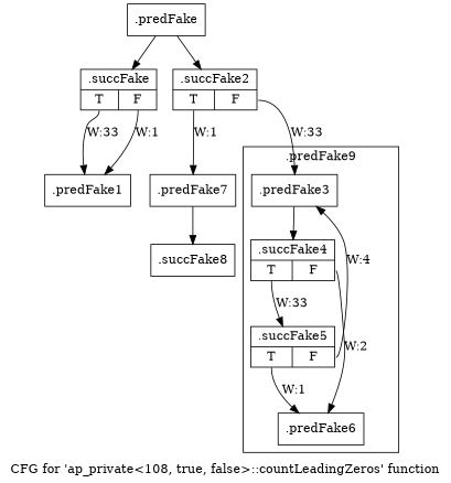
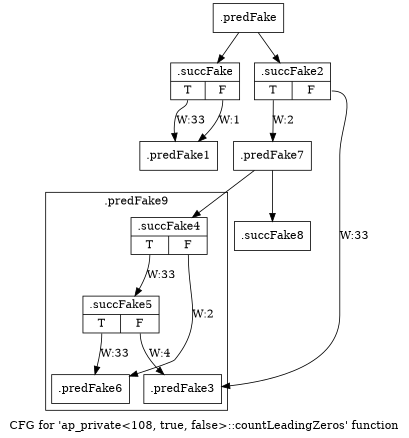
  digraph {
    label="CFG for 'ap_private\<108, true, false\>::countLeadingZeros' function"
    node [filename="/mnt/xilinx/Vitis_HLS/2021.2/include/etc/ap_private.h" linenumber=5610 shape=record]
    edge [execusionnum=32 filename="/mnt/xilinx/Vitis_HLS/2021.2/include/etc/ap_private.h"]
    n1 [label="{.predFake3}"]
    n2 [label="{.succFake4|{<s0>T|<s1>F}}"]
    n3 [label="{.predFake6}" linenumber=5618]
    n4 [label="{.succFake5|{<s0>T|<s1>F}}" linenumber=5611]
    n5 [label="{.predFake}" filename="" linenumber=""]
    n6 [label="{.succFake|{<s0>T|<s1>F}}" linenumber=5608]
    n7 [label="{.succFake2|{<s0>T|<s1>F}}" linenumber=5609]
    n8 [label="{.predFake1}" linenumber=5609]
    n9 [label="{.predFake7}" linenumber=5619]
    n10 [label="{.succFake8}" linenumber=5619]
    subgraph cluster_1 {
      invocationtime=33
      label=".predFake9"
      tripcount=0
      n1
      n2
      n3
      n4
    }
-   n1 -> n2
+   n9 -> n2
    n2 -> n3 [label="W:2" tailport=s1 execusionnum="" filename=""]
    n2 -> n4 [label="W:33" tailport=s0]
    n4 -> n1 [execusionnum=0 label="W:4" tailport=s1]
-   n4 -> n3 [label="W:1" tailport=s0]
+   n4 -> n3 [label="W:33" tailport=s0]
    n5 -> n6
    n5 -> n7
    n6 -> n8 [label="W:33" tailport=s0]
    n6 -> n8 [label="W:1" tailport=s1 execusionnum="" filename=""]
    n7 -> n1 [label="W:33" tailport=s1]
-   n7 -> n9 [label="W:1" tailport=s0 execusionnum="" filename=""]
+   n7 -> n9 [label="W:2" tailport=s0 execusionnum="" filename=""]
    n9 -> n10 [execusionnum=0]
  }
